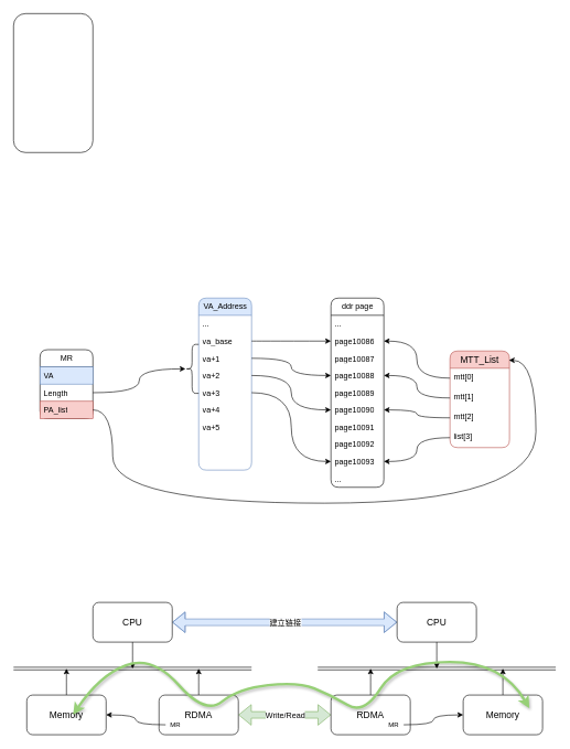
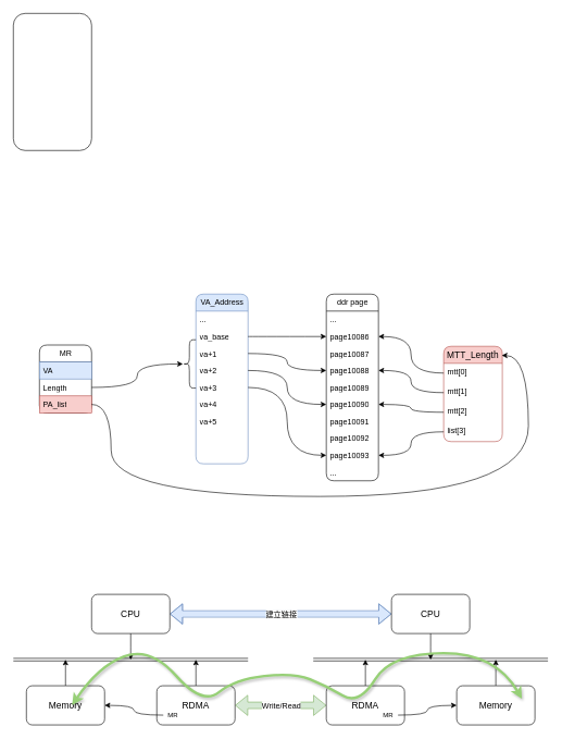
  <mxCell id="0" />
  <mxCell id="1" parent="0" />
  <mxCell id="2" value="" style="rounded=1;whiteSpace=wrap;html=1;" vertex="1" parent="1"><mxGeometry x="20" y="20" width="120" height="210" as="geometry" /></mxCell>
  <mxCell id="3" value="MR" style="swimlane;fontStyle=0;childLayout=stackLayout;horizontal=1;startSize=26;horizontalStack=0;resizeParent=1;resizeParentMax=0;resizeLast=0;collapsible=1;marginBottom=0;html=1;rounded=1;swimlaneLine=1;" vertex="1" parent="1"><mxGeometry x="60" y="528" width="80" height="104" as="geometry" /></mxCell>
  <mxCell id="4" value="VA" style="text;strokeColor=#6c8ebf;fillColor=#dae8fc;align=left;verticalAlign=top;spacingLeft=4;spacingRight=4;overflow=hidden;rotatable=0;points=[[0,0.5],[1,0.5]];portConstraint=eastwest;whiteSpace=wrap;html=1;" vertex="1" parent="3"><mxGeometry y="26" width="80" height="26" as="geometry" /></mxCell>
  <mxCell id="5" value="Length" style="text;align=left;verticalAlign=top;spacingLeft=4;spacingRight=4;overflow=hidden;rotatable=0;points=[[0,0.5],[1,0.5]];portConstraint=eastwest;whiteSpace=wrap;html=1;" vertex="1" parent="3"><mxGeometry y="52" width="80" height="26" as="geometry" /></mxCell>
  <mxCell id="6" value="PA_list" style="text;strokeColor=#b85450;fillColor=#f8cecc;align=left;verticalAlign=top;spacingLeft=4;spacingRight=4;overflow=hidden;rotatable=0;points=[[0,0.5],[1,0.5]];portConstraint=eastwest;whiteSpace=wrap;html=1;" vertex="1" parent="3"><mxGeometry y="78" width="80" height="26" as="geometry" /></mxCell>
  <mxCell id="7" value="VA_Address" style="swimlane;fontStyle=0;childLayout=stackLayout;horizontal=1;startSize=26;fillColor=#dae8fc;horizontalStack=0;resizeParent=1;resizeParentMax=0;resizeLast=0;collapsible=1;marginBottom=0;html=1;strokeColor=#6c8ebf;rounded=1;shadow=0;glass=0;" vertex="1" parent="1"><mxGeometry x="300" y="450" width="80" height="260" as="geometry" /></mxCell>
  <mxCell id="8" value="...&lt;div&gt;&lt;br&gt;&lt;/div&gt;&lt;div&gt;&lt;br&gt;&lt;/div&gt;" style="text;strokeColor=none;fillColor=none;align=left;verticalAlign=top;spacingLeft=4;spacingRight=4;overflow=hidden;rotatable=0;points=[[0,0.5],[1,0.5]];portConstraint=eastwest;whiteSpace=wrap;html=1;" vertex="1" parent="7"><mxGeometry y="26" width="80" height="26" as="geometry" /></mxCell>
  <mxCell id="9" value="va_base" style="text;strokeColor=none;fillColor=none;align=left;verticalAlign=top;spacingLeft=4;spacingRight=4;overflow=hidden;rotatable=0;points=[[0,0.5],[1,0.5]];portConstraint=eastwest;whiteSpace=wrap;html=1;" vertex="1" parent="7"><mxGeometry y="52" width="80" height="26" as="geometry" /></mxCell>
  <mxCell id="10" value="va+1&lt;div&gt;&lt;br&gt;&lt;/div&gt;" style="text;strokeColor=none;fillColor=none;align=left;verticalAlign=top;spacingLeft=4;spacingRight=4;overflow=hidden;rotatable=0;points=[[0,0.5],[1,0.5]];portConstraint=eastwest;whiteSpace=wrap;html=1;" vertex="1" parent="7"><mxGeometry y="78" width="80" height="26" as="geometry" /></mxCell>
  <mxCell id="11" value="va+2" style="text;strokeColor=none;fillColor=none;align=left;verticalAlign=top;spacingLeft=4;spacingRight=4;overflow=hidden;rotatable=0;points=[[0,0.5],[1,0.5]];portConstraint=eastwest;whiteSpace=wrap;html=1;" vertex="1" parent="7"><mxGeometry y="104" width="80" height="26" as="geometry" /></mxCell>
  <mxCell id="12" value="va+3" style="text;strokeColor=none;fillColor=none;align=left;verticalAlign=top;spacingLeft=4;spacingRight=4;overflow=hidden;rotatable=0;points=[[0,0.5],[1,0.5]];portConstraint=eastwest;whiteSpace=wrap;html=1;" vertex="1" parent="7"><mxGeometry y="130" width="80" height="26" as="geometry" /></mxCell>
  <mxCell id="13" value="va+4" style="text;strokeColor=none;fillColor=none;align=left;verticalAlign=top;spacingLeft=4;spacingRight=4;overflow=hidden;rotatable=0;points=[[0,0.5],[1,0.5]];portConstraint=eastwest;whiteSpace=wrap;html=1;" vertex="1" parent="7"><mxGeometry y="156" width="80" height="26" as="geometry" /></mxCell>
  <mxCell id="14" value="va+5" style="text;strokeColor=none;fillColor=none;align=left;verticalAlign=top;spacingLeft=4;spacingRight=4;overflow=hidden;rotatable=0;points=[[0,0.5],[1,0.5]];portConstraint=eastwest;whiteSpace=wrap;html=1;" vertex="1" parent="7"><mxGeometry y="182" width="80" height="26" as="geometry" /></mxCell>
  <mxCell id="15" style="text;strokeColor=none;fillColor=none;align=left;verticalAlign=top;spacingLeft=4;spacingRight=4;overflow=hidden;rotatable=0;points=[[0,0.5],[1,0.5]];portConstraint=eastwest;whiteSpace=wrap;html=1;" vertex="1" parent="7"><mxGeometry y="208" width="80" height="26" as="geometry" /></mxCell>
  <mxCell id="16" style="text;strokeColor=none;fillColor=none;align=left;verticalAlign=top;spacingLeft=4;spacingRight=4;overflow=hidden;rotatable=0;points=[[0,0.5],[1,0.5]];portConstraint=eastwest;whiteSpace=wrap;html=1;" vertex="1" parent="7"><mxGeometry y="234" width="80" height="26" as="geometry" /></mxCell>
  <mxCell id="17" value="ddr page" style="swimlane;fontStyle=0;childLayout=stackLayout;horizontal=1;startSize=26;horizontalStack=0;resizeParent=1;resizeParentMax=0;resizeLast=0;collapsible=1;marginBottom=0;html=1;rounded=1;" vertex="1" parent="1"><mxGeometry x="500" y="450" width="80" height="286" as="geometry" /></mxCell>
  <mxCell id="18" value="..." style="text;strokeColor=none;fillColor=none;align=left;verticalAlign=top;spacingLeft=4;spacingRight=4;overflow=hidden;rotatable=0;points=[[0,0.5],[1,0.5]];portConstraint=eastwest;whiteSpace=wrap;html=1;" vertex="1" parent="17"><mxGeometry y="26" width="80" height="26" as="geometry" /></mxCell>
  <mxCell id="19" value="page10086" style="text;strokeColor=none;fillColor=none;align=left;verticalAlign=top;spacingLeft=4;spacingRight=4;overflow=hidden;rotatable=0;points=[[0,0.5],[1,0.5]];portConstraint=eastwest;whiteSpace=wrap;html=1;" vertex="1" parent="17"><mxGeometry y="52" width="80" height="26" as="geometry" /></mxCell>
  <mxCell id="20" value="page10087" style="text;strokeColor=none;fillColor=none;align=left;verticalAlign=top;spacingLeft=4;spacingRight=4;overflow=hidden;rotatable=0;points=[[0,0.5],[1,0.5]];portConstraint=eastwest;whiteSpace=wrap;html=1;" vertex="1" parent="17"><mxGeometry y="78" width="80" height="26" as="geometry" /></mxCell>
  <mxCell id="21" value="page10088" style="text;strokeColor=none;fillColor=none;align=left;verticalAlign=top;spacingLeft=4;spacingRight=4;overflow=hidden;rotatable=0;points=[[0,0.5],[1,0.5]];portConstraint=eastwest;whiteSpace=wrap;html=1;" vertex="1" parent="17"><mxGeometry y="104" width="80" height="26" as="geometry" /></mxCell>
  <mxCell id="22" value="page10089" style="text;strokeColor=none;fillColor=none;align=left;verticalAlign=top;spacingLeft=4;spacingRight=4;overflow=hidden;rotatable=0;points=[[0,0.5],[1,0.5]];portConstraint=eastwest;whiteSpace=wrap;html=1;" vertex="1" parent="17"><mxGeometry y="130" width="80" height="26" as="geometry" /></mxCell>
  <mxCell id="23" value="page10090" style="text;strokeColor=none;fillColor=none;align=left;verticalAlign=top;spacingLeft=4;spacingRight=4;overflow=hidden;rotatable=0;points=[[0,0.5],[1,0.5]];portConstraint=eastwest;whiteSpace=wrap;html=1;" vertex="1" parent="17"><mxGeometry y="156" width="80" height="26" as="geometry" /></mxCell>
  <mxCell id="24" value="page10091" style="text;strokeColor=none;fillColor=none;align=left;verticalAlign=top;spacingLeft=4;spacingRight=4;overflow=hidden;rotatable=0;points=[[0,0.5],[1,0.5]];portConstraint=eastwest;whiteSpace=wrap;html=1;" vertex="1" parent="17"><mxGeometry y="182" width="80" height="26" as="geometry" /></mxCell>
  <mxCell id="25" value="page10092" style="text;strokeColor=none;fillColor=none;align=left;verticalAlign=top;spacingLeft=4;spacingRight=4;overflow=hidden;rotatable=0;points=[[0,0.5],[1,0.5]];portConstraint=eastwest;whiteSpace=wrap;html=1;" vertex="1" parent="17"><mxGeometry y="208" width="80" height="26" as="geometry" /></mxCell>
  <mxCell id="26" value="page10093" style="text;strokeColor=none;fillColor=none;align=left;verticalAlign=top;spacingLeft=4;spacingRight=4;overflow=hidden;rotatable=0;points=[[0,0.5],[1,0.5]];portConstraint=eastwest;whiteSpace=wrap;html=1;" vertex="1" parent="17"><mxGeometry y="234" width="80" height="26" as="geometry" /></mxCell>
  <mxCell id="27" value="..." style="text;strokeColor=none;fillColor=none;align=left;verticalAlign=top;spacingLeft=4;spacingRight=4;overflow=hidden;rotatable=0;points=[[0,0.5],[1,0.5]];portConstraint=eastwest;whiteSpace=wrap;html=1;" vertex="1" parent="17"><mxGeometry y="260" width="80" height="26" as="geometry" /></mxCell>
  <mxCell id="28" style="edgeStyle=orthogonalEdgeStyle;rounded=0;orthogonalLoop=1;jettySize=auto;html=1;exitX=1;exitY=0.5;exitDx=0;exitDy=0;entryX=0;entryY=0.5;entryDx=0;entryDy=0;curved=1;" edge="1" parent="1" source="9" target="19"><mxGeometry relative="1" as="geometry" /></mxCell>
  <mxCell id="29" style="edgeStyle=orthogonalEdgeStyle;rounded=0;orthogonalLoop=1;jettySize=auto;html=1;exitX=1;exitY=0.5;exitDx=0;exitDy=0;curved=1;" edge="1" parent="1" source="10" target="21"><mxGeometry relative="1" as="geometry" /></mxCell>
  <mxCell id="30" style="edgeStyle=orthogonalEdgeStyle;rounded=0;orthogonalLoop=1;jettySize=auto;html=1;exitX=1;exitY=0.5;exitDx=0;exitDy=0;curved=1;" edge="1" parent="1" source="11" target="23"><mxGeometry relative="1" as="geometry" /></mxCell>
  <mxCell id="31" style="edgeStyle=orthogonalEdgeStyle;rounded=0;orthogonalLoop=1;jettySize=auto;html=1;exitX=1;exitY=0.5;exitDx=0;exitDy=0;entryX=0;entryY=0.5;entryDx=0;entryDy=0;curved=1;" edge="1" parent="1" source="12" target="26"><mxGeometry relative="1" as="geometry" /></mxCell>
  <mxCell id="32" value="" style="shape=curlyBracket;whiteSpace=wrap;html=1;rounded=1;labelPosition=left;verticalLabelPosition=middle;align=right;verticalAlign=middle;" vertex="1" parent="1"><mxGeometry x="280" y="520" width="20" height="74" as="geometry" /></mxCell>
  <mxCell id="33" style="edgeStyle=orthogonalEdgeStyle;rounded=0;orthogonalLoop=1;jettySize=auto;html=1;exitX=1;exitY=0.5;exitDx=0;exitDy=0;curved=1;" edge="1" parent="1" source="5" target="32"><mxGeometry relative="1" as="geometry" /></mxCell>
- <mxCell id="34" value="MTT_List" style="swimlane;fontStyle=0;childLayout=stackLayout;horizontal=1;startSize=26;horizontalStack=0;resizeParent=1;resizeParentMax=0;resizeLast=0;collapsible=1;marginBottom=0;align=center;fontSize=14;rounded=1;fillColor=#f8cecc;strokeColor=#b85450;" vertex="1" parent="1"><mxGeometry x="680" y="530" width="90" height="146" as="geometry" /></mxCell>
+ <mxCell id="34" value="MTT_Length" style="swimlane;fontStyle=0;childLayout=stackLayout;horizontal=1;startSize=26;horizontalStack=0;resizeParent=1;resizeParentMax=0;resizeLast=0;collapsible=1;marginBottom=0;align=center;fontSize=14;rounded=1;fillColor=#f8cecc;strokeColor=#b85450;" vertex="1" parent="1"><mxGeometry x="680" y="530" width="90" height="146" as="geometry" /></mxCell>
  <mxCell id="35" value="mtt[0]" style="text;strokeColor=none;fillColor=none;spacingLeft=4;spacingRight=4;overflow=hidden;rotatable=0;points=[[0,0.5],[1,0.5]];portConstraint=eastwest;fontSize=12;whiteSpace=wrap;html=1;" vertex="1" parent="34"><mxGeometry y="26" width="90" height="30" as="geometry" /></mxCell>
  <mxCell id="36" value="mtt[1]" style="text;strokeColor=none;fillColor=none;spacingLeft=4;spacingRight=4;overflow=hidden;rotatable=0;points=[[0,0.5],[1,0.5]];portConstraint=eastwest;fontSize=12;whiteSpace=wrap;html=1;" vertex="1" parent="34"><mxGeometry y="56" width="90" height="30" as="geometry" /></mxCell>
  <mxCell id="37" value="mtt[2]" style="text;strokeColor=none;fillColor=none;spacingLeft=4;spacingRight=4;overflow=hidden;rotatable=0;points=[[0,0.5],[1,0.5]];portConstraint=eastwest;fontSize=12;whiteSpace=wrap;html=1;" vertex="1" parent="34"><mxGeometry y="86" width="90" height="30" as="geometry" /></mxCell>
  <mxCell id="38" value="list[3]" style="text;strokeColor=none;fillColor=none;spacingLeft=4;spacingRight=4;overflow=hidden;rotatable=0;points=[[0,0.5],[1,0.5]];portConstraint=eastwest;fontSize=12;whiteSpace=wrap;html=1;" vertex="1" parent="34"><mxGeometry y="116" width="90" height="30" as="geometry" /></mxCell>
  <mxCell id="39" style="edgeStyle=orthogonalEdgeStyle;rounded=0;orthogonalLoop=1;jettySize=auto;html=1;exitX=0;exitY=0.5;exitDx=0;exitDy=0;curved=1;" edge="1" parent="1" source="35" target="19"><mxGeometry relative="1" as="geometry" /></mxCell>
  <mxCell id="40" style="edgeStyle=orthogonalEdgeStyle;rounded=0;orthogonalLoop=1;jettySize=auto;html=1;exitX=0;exitY=0.5;exitDx=0;exitDy=0;entryX=1;entryY=0.5;entryDx=0;entryDy=0;curved=1;" edge="1" parent="1" source="36" target="21"><mxGeometry relative="1" as="geometry" /></mxCell>
  <mxCell id="41" style="edgeStyle=orthogonalEdgeStyle;rounded=0;orthogonalLoop=1;jettySize=auto;html=1;exitX=0;exitY=0.5;exitDx=0;exitDy=0;entryX=1;entryY=0.5;entryDx=0;entryDy=0;curved=1;" edge="1" parent="1" source="37" target="23"><mxGeometry relative="1" as="geometry" /></mxCell>
  <mxCell id="42" style="edgeStyle=orthogonalEdgeStyle;rounded=0;orthogonalLoop=1;jettySize=auto;html=1;exitX=0;exitY=0.5;exitDx=0;exitDy=0;entryX=1;entryY=0.5;entryDx=0;entryDy=0;curved=1;" edge="1" parent="1" source="38" target="26"><mxGeometry relative="1" as="geometry" /></mxCell>
  <mxCell id="43" style="edgeStyle=orthogonalEdgeStyle;rounded=0;orthogonalLoop=1;jettySize=auto;html=1;exitX=1;exitY=0.5;exitDx=0;exitDy=0;entryX=0.991;entryY=0.096;entryDx=0;entryDy=0;entryPerimeter=0;curved=1;" edge="1" parent="1" source="6" target="34"><mxGeometry relative="1" as="geometry"><Array as="points"><mxPoint x="170" y="619" /><mxPoint x="170" y="760" /><mxPoint x="810" y="760" /><mxPoint x="810" y="544" /></Array></mxGeometry></mxCell>
  <mxCell id="44" style="edgeStyle=orthogonalEdgeStyle;rounded=0;orthogonalLoop=1;jettySize=auto;html=1;exitX=0.5;exitY=0;exitDx=0;exitDy=0;" edge="1" parent="1" source="45"><mxGeometry relative="1" as="geometry"><mxPoint x="100" y="1010" as="targetPoint" /></mxGeometry></mxCell>
  <mxCell id="45" value="&lt;font style=&quot;font-size: 14px;&quot;&gt;Memory&lt;/font&gt;" style="rounded=1;whiteSpace=wrap;html=1;" vertex="1" parent="1"><mxGeometry x="40" y="1050" width="120" height="60" as="geometry" /></mxCell>
  <mxCell id="46" value="" style="shape=link;html=1;rounded=0;" edge="1" parent="1"><mxGeometry width="100" relative="1" as="geometry"><mxPoint x="20" y="1010" as="sourcePoint" /><mxPoint x="380" y="1010" as="targetPoint" /></mxGeometry></mxCell>
  <mxCell id="47" style="edgeStyle=orthogonalEdgeStyle;rounded=0;orthogonalLoop=1;jettySize=auto;html=1;exitX=0.5;exitY=0;exitDx=0;exitDy=0;" edge="1" parent="1" source="50"><mxGeometry relative="1" as="geometry"><mxPoint x="300" y="1010" as="targetPoint" /></mxGeometry></mxCell>
  <mxCell id="48" style="edgeStyle=orthogonalEdgeStyle;rounded=0;orthogonalLoop=1;jettySize=auto;html=1;startArrow=classic;startFill=1;shape=flexArrow;fillColor=#d5e8d4;strokeColor=#82b366;" edge="1" parent="1" source="50" target="58"><mxGeometry relative="1" as="geometry" /></mxCell>
  <mxCell id="49" value="Write/Read" style="edgeLabel;html=1;align=center;verticalAlign=middle;resizable=0;points=[];fontSize=12;" vertex="1" connectable="0" parent="48"><mxGeometry x="-0.16" y="1" relative="1" as="geometry"><mxPoint x="11" y="1" as="offset" /></mxGeometry></mxCell>
  <mxCell id="50" value="&lt;font style=&quot;font-size: 14px;&quot;&gt;RDMA&lt;/font&gt;" style="rounded=1;whiteSpace=wrap;html=1;" vertex="1" parent="1"><mxGeometry x="240" y="1050" width="120" height="60" as="geometry" /></mxCell>
  <mxCell id="51" style="edgeStyle=orthogonalEdgeStyle;rounded=0;orthogonalLoop=1;jettySize=auto;html=1;exitX=0.5;exitY=1;exitDx=0;exitDy=0;" edge="1" parent="1" source="54"><mxGeometry relative="1" as="geometry"><mxPoint x="200" y="1010" as="targetPoint" /></mxGeometry></mxCell>
  <mxCell id="52" style="edgeStyle=orthogonalEdgeStyle;rounded=0;orthogonalLoop=1;jettySize=auto;html=1;exitX=1;exitY=0.5;exitDx=0;exitDy=0;entryX=0;entryY=0.5;entryDx=0;entryDy=0;startArrow=classic;startFill=1;shape=flexArrow;fillColor=#dae8fc;strokeColor=#6c8ebf;" edge="1" parent="1" source="54" target="63"><mxGeometry relative="1" as="geometry"><Array as="points"><mxPoint x="450" y="940" /><mxPoint x="450" y="940" /></Array></mxGeometry></mxCell>
  <mxCell id="53" value="建立链接" style="edgeLabel;html=1;align=center;verticalAlign=middle;resizable=0;points=[];fontSize=12;" vertex="1" connectable="0" parent="52"><mxGeometry x="-0.149" y="2" relative="1" as="geometry"><mxPoint x="25" y="2" as="offset" /></mxGeometry></mxCell>
  <mxCell id="54" value="&lt;font style=&quot;font-size: 14px;&quot;&gt;CPU&lt;/font&gt;" style="rounded=1;whiteSpace=wrap;html=1;" vertex="1" parent="1"><mxGeometry x="140" y="910" width="120" height="60" as="geometry" /></mxCell>
  <mxCell id="55" style="edgeStyle=orthogonalEdgeStyle;rounded=0;orthogonalLoop=1;jettySize=auto;html=1;exitX=0;exitY=0.5;exitDx=0;exitDy=0;entryX=1;entryY=0.5;entryDx=0;entryDy=0;curved=1;" edge="1" parent="1" source="56" target="45"><mxGeometry relative="1" as="geometry" /></mxCell>
  <mxCell id="56" value="&lt;font style=&quot;font-size: 10px;&quot;&gt;MR&lt;/font&gt;" style="text;html=1;align=center;verticalAlign=middle;whiteSpace=wrap;rounded=0;" vertex="1" parent="1"><mxGeometry x="250" y="1080" width="30" height="30" as="geometry" /></mxCell>
  <mxCell id="57" style="edgeStyle=orthogonalEdgeStyle;rounded=0;orthogonalLoop=1;jettySize=auto;html=1;exitX=0.5;exitY=0;exitDx=0;exitDy=0;" edge="1" source="58" parent="1"><mxGeometry relative="1" as="geometry"><mxPoint x="560" y="1010" as="targetPoint" /></mxGeometry></mxCell>
  <mxCell id="58" value="&lt;font style=&quot;font-size: 14px;&quot;&gt;RDMA&lt;/font&gt;" style="rounded=1;whiteSpace=wrap;html=1;" vertex="1" parent="1"><mxGeometry x="500" y="1050" width="120" height="60" as="geometry" /></mxCell>
  <mxCell id="59" value="" style="shape=link;html=1;rounded=0;" edge="1" parent="1"><mxGeometry width="100" relative="1" as="geometry"><mxPoint x="480" y="1010" as="sourcePoint" /><mxPoint x="840" y="1010" as="targetPoint" /></mxGeometry></mxCell>
  <mxCell id="60" style="edgeStyle=orthogonalEdgeStyle;rounded=0;orthogonalLoop=1;jettySize=auto;html=1;exitX=0.5;exitY=0;exitDx=0;exitDy=0;" edge="1" source="61" parent="1"><mxGeometry relative="1" as="geometry"><mxPoint x="760" y="1010" as="targetPoint" /></mxGeometry></mxCell>
  <mxCell id="61" value="&lt;font style=&quot;font-size: 14px;&quot;&gt;Memory&lt;/font&gt;" style="rounded=1;whiteSpace=wrap;html=1;" vertex="1" parent="1"><mxGeometry x="700" y="1050" width="120" height="60" as="geometry" /></mxCell>
  <mxCell id="62" style="edgeStyle=orthogonalEdgeStyle;rounded=0;orthogonalLoop=1;jettySize=auto;html=1;exitX=0.5;exitY=1;exitDx=0;exitDy=0;" edge="1" source="63" parent="1"><mxGeometry relative="1" as="geometry"><mxPoint x="660" y="1010" as="targetPoint" /></mxGeometry></mxCell>
  <mxCell id="63" value="&lt;font style=&quot;font-size: 14px;&quot;&gt;CPU&lt;/font&gt;" style="rounded=1;whiteSpace=wrap;html=1;" vertex="1" parent="1"><mxGeometry x="600" y="910" width="120" height="60" as="geometry" /></mxCell>
  <mxCell id="64" style="edgeStyle=orthogonalEdgeStyle;rounded=0;orthogonalLoop=1;jettySize=auto;html=1;curved=1;" edge="1" parent="1" source="65" target="61"><mxGeometry relative="1" as="geometry" /></mxCell>
  <mxCell id="65" value="&lt;font style=&quot;font-size: 10px;&quot;&gt;MR&lt;/font&gt;" style="text;html=1;align=center;verticalAlign=middle;whiteSpace=wrap;rounded=0;" vertex="1" parent="1"><mxGeometry x="580" y="1080" width="30" height="30" as="geometry" /></mxCell>
  <mxCell id="66" value="" style="curved=1;endArrow=classic;html=1;rounded=0;startArrow=classic;startFill=1;strokeWidth=4;strokeColor=#97D077;shadow=1;" edge="1" parent="1"><mxGeometry width="50" height="50" relative="1" as="geometry"><mxPoint x="110" y="1080" as="sourcePoint" /><mxPoint x="800" y="1070" as="targetPoint" /><Array as="points"><mxPoint x="150" y="1020" /><mxPoint x="230" y="990" /><mxPoint x="310" y="1080" /><mxPoint x="360" y="1040" /><mxPoint x="450" y="1030" /><mxPoint x="500" y="1050" /><mxPoint x="550" y="1080" /><mxPoint x="600" y="1000" /><mxPoint x="760" y="1000" /></Array></mxGeometry></mxCell>
